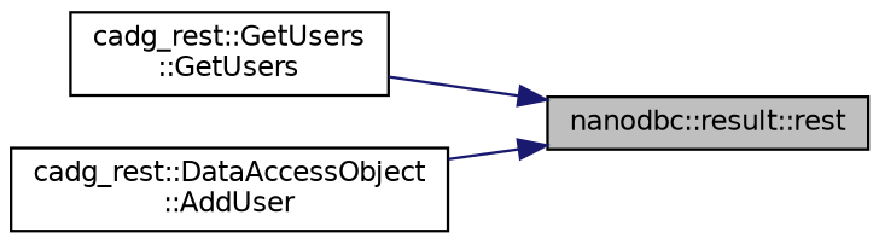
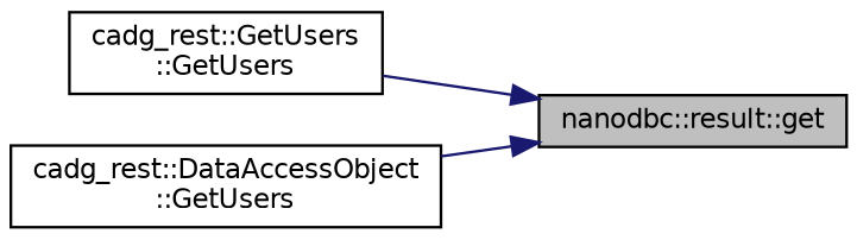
  digraph {
    rankdir=RL
    node [color=black fillcolor=white fontname=Helvetica fontsize=10 shape=record style=filled]
    edge [color=midnightblue dir=back fontname=Helvetica fontsize=10 labelfontname=Helvetica labelfontsize=10 style=solid]
-   n1 [fillcolor=grey75 fontcolor=black height=0.2 label="nanodbc::result::rest" width=0.4]
+   n1 [fillcolor=grey75 fontcolor=black height=0.2 label="nanodbc::result::get" width=0.4]
    n2 [height=0.2 label="cadg_rest::GetUsers\l::GetUsers" width=0.4]
-   n3 [height=0.2 label="cadg_rest::DataAccessObject\l::AddUser" width=0.4]
+   n3 [height=0.2 label="cadg_rest::DataAccessObject\l::GetUsers" width=0.4]
    n1 -> n2
    n1 -> n3
  }
